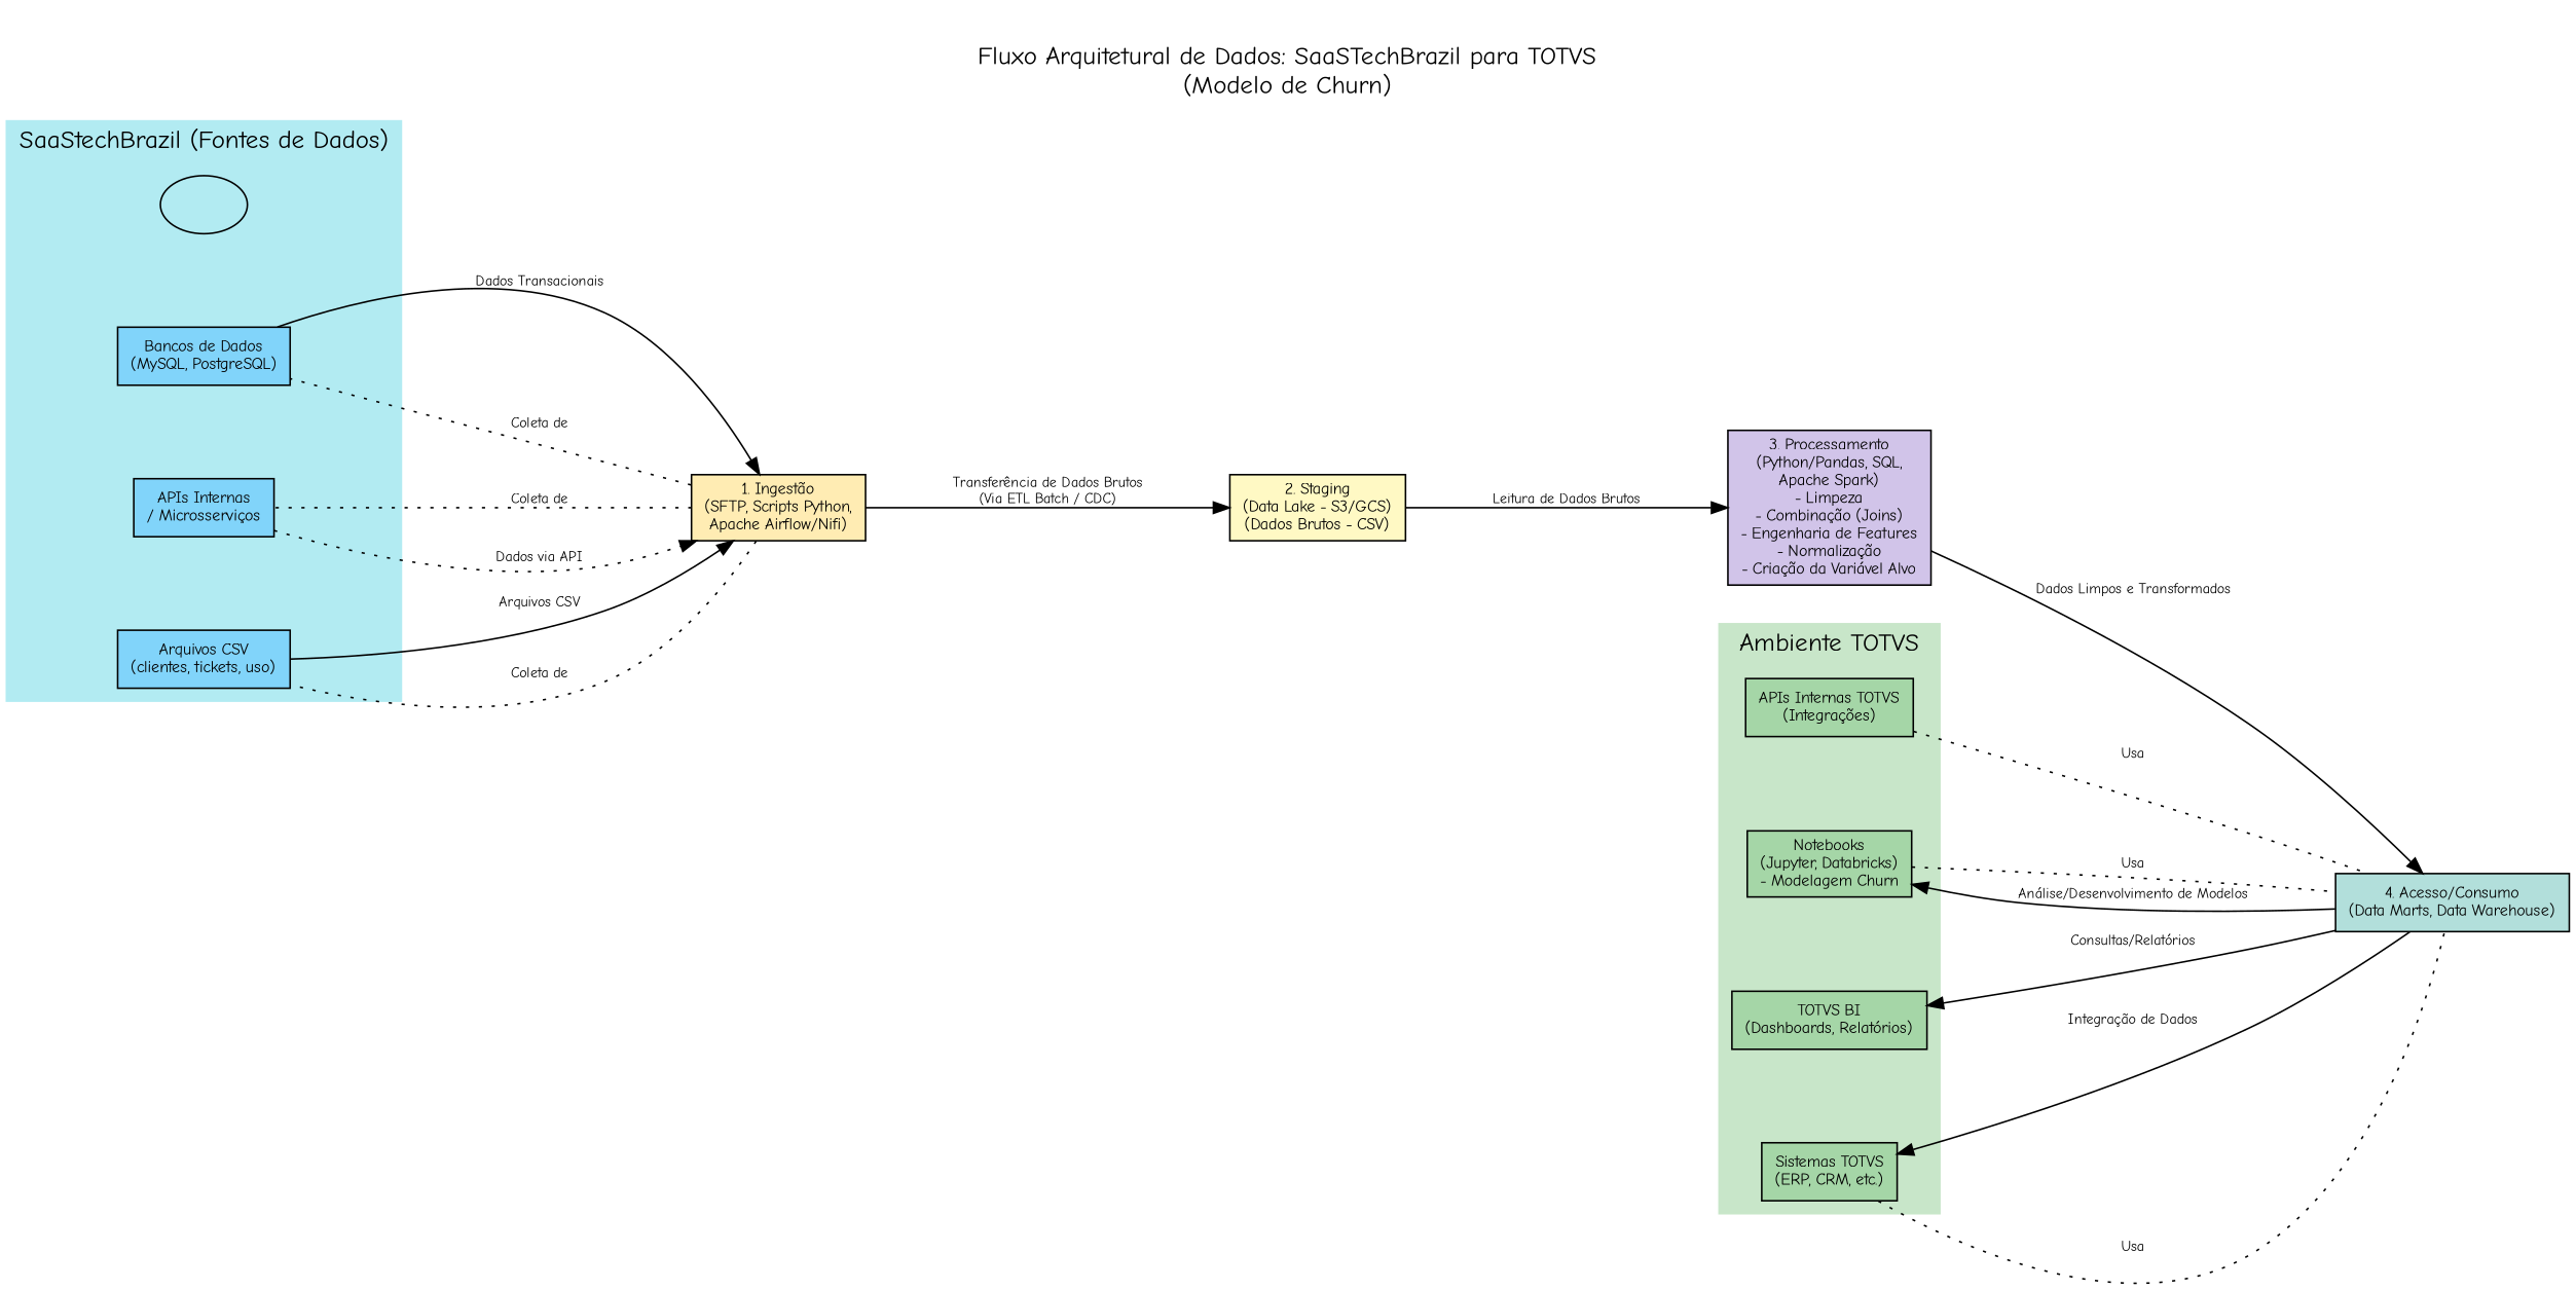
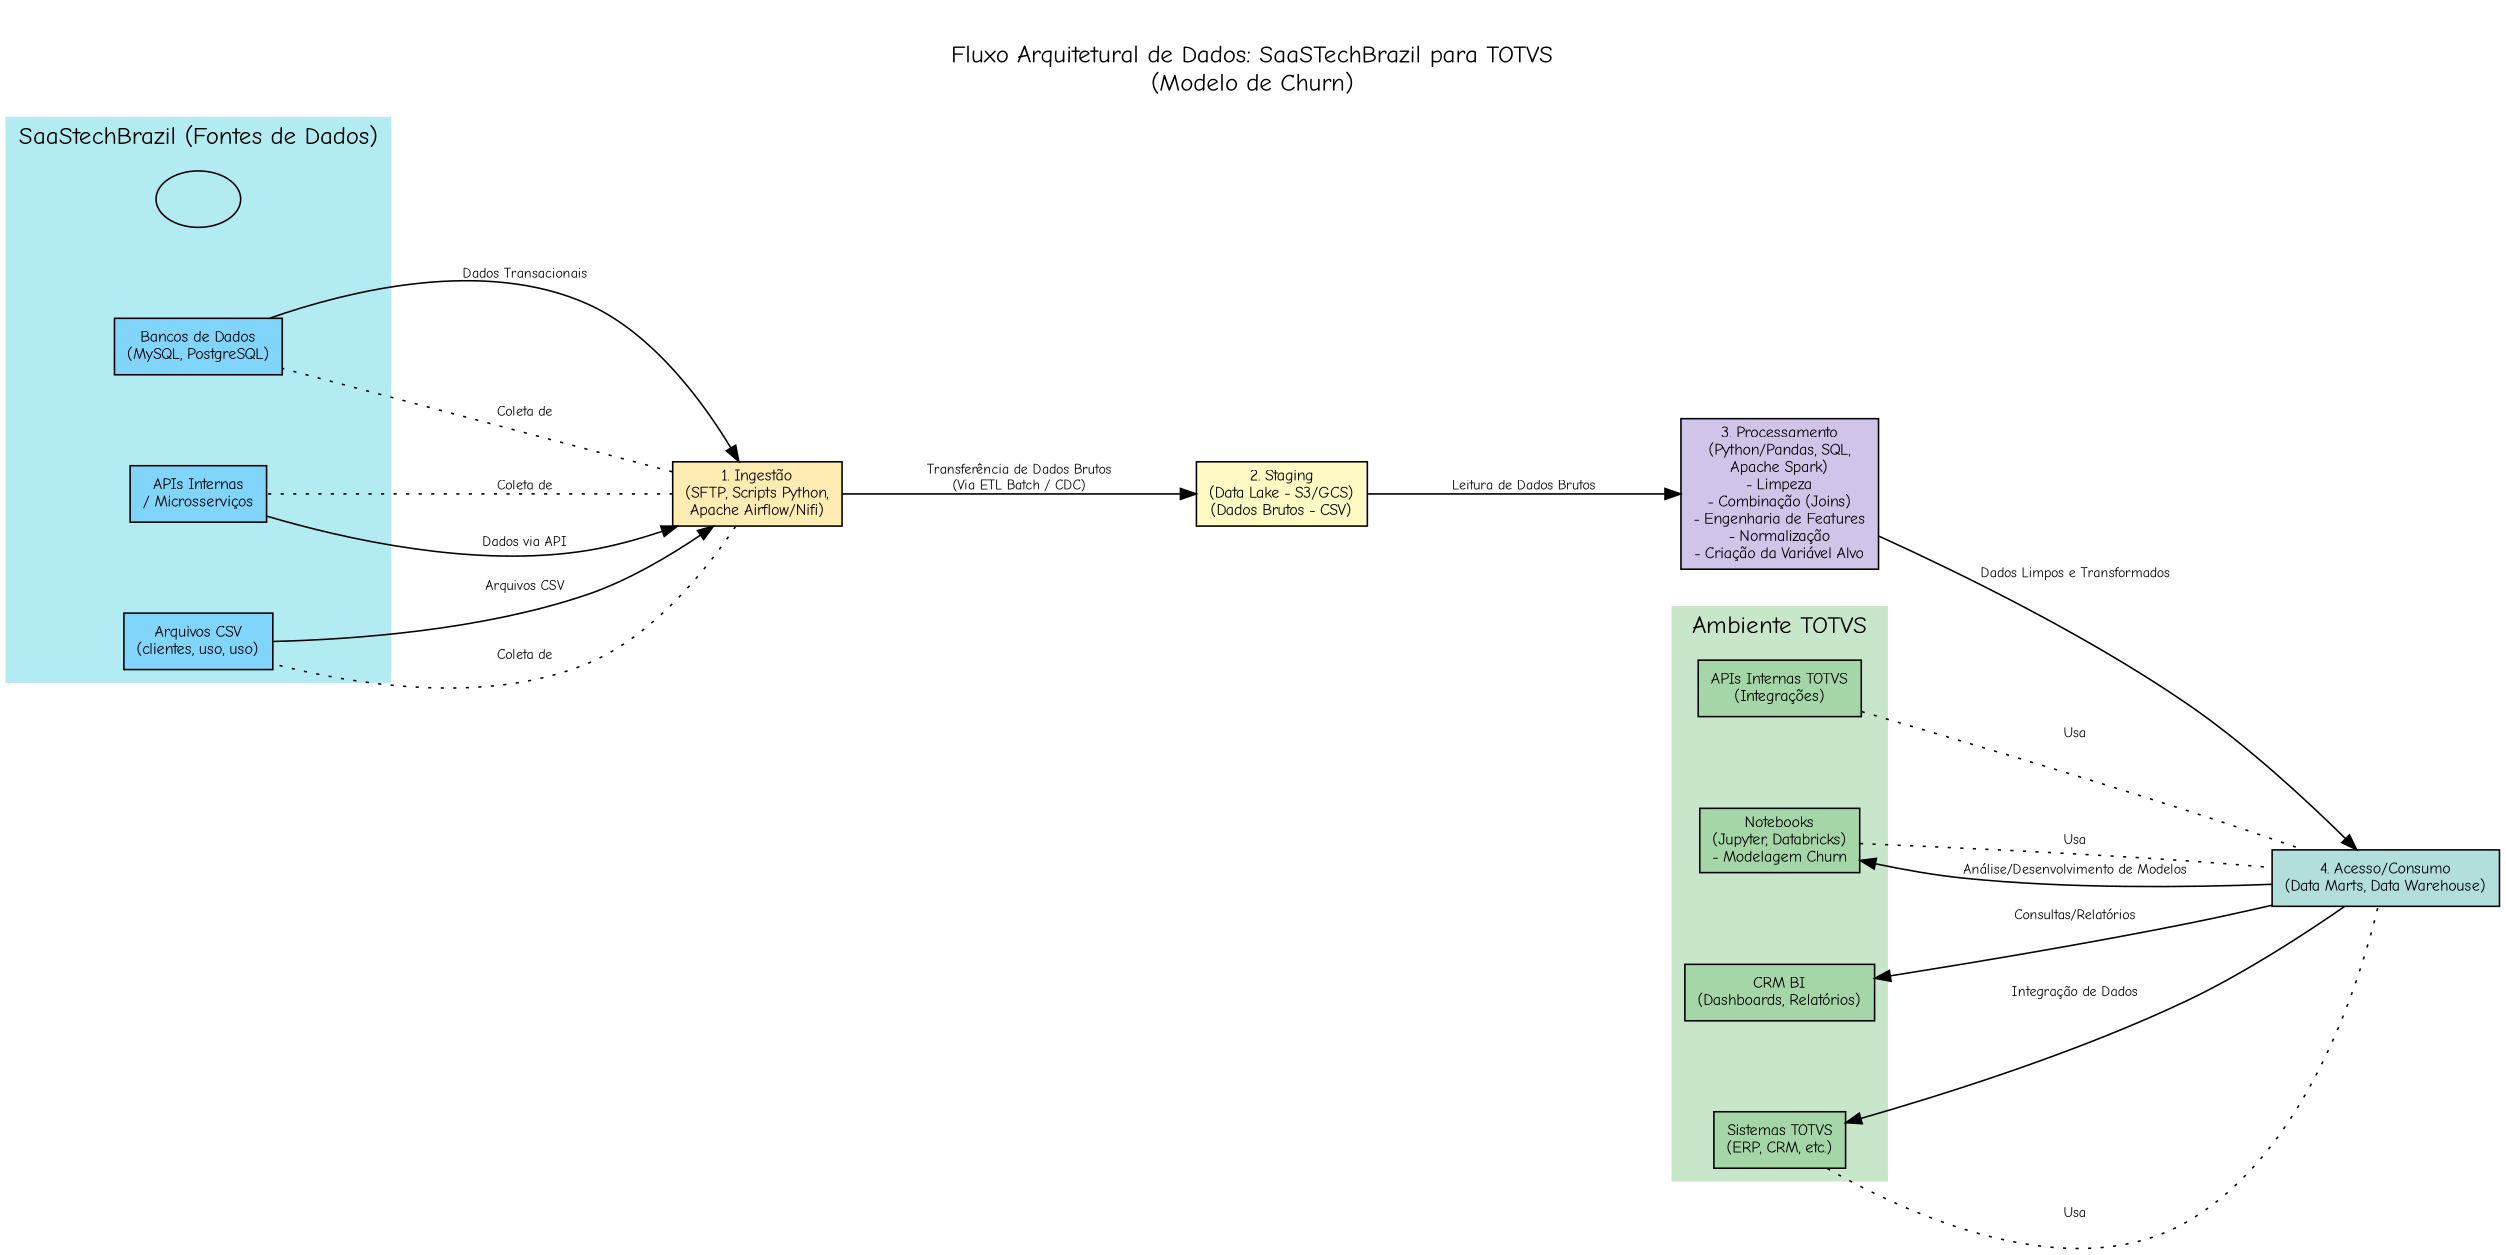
  digraph {
    fontname="Comic Neue"
    fontsize=16
    label="\nFluxo Arquitetural de Dados: SaaSTechBrazil para TOTVS\n(Modelo de Churn)"
    labelloc=t
    nodesep=0.8
    rankdir=LR
    ranksep=1.5
    splines=true
    node [fontname="Comic Neue" fillcolor="#A5D6A7" fontsize=10 shape=box style=filled]
    edge [fontname="Comic Neue" fontsize=9]
    " " [fillcolor="" fontsize="" shape="" style=""]
    n2 [fillcolor="#81D4FA" label="Bancos de Dados\n(MySQL, PostgreSQL)"]
    n3 [fillcolor="#81D4FA" label="APIs Internas\n/ Microsserviços"]
-   n4 [fillcolor="#81D4FA" label="Arquivos CSV\n(clientes, tickets, uso)"]
-   n5 [label="TOTVS BI\n(Dashboards, Relatórios)"]
+   n4 [fillcolor="#81D4FA" label="Arquivos CSV\n(clientes, uso, uso)"]
+   n5 [label="CRM BI\n(Dashboards, Relatórios)"]
    n6 [label="Notebooks\n(Jupyter, Databricks)\n- Modelagem Churn"]
    n7 [label="APIs Internas TOTVS\n(Integrações)"]
    n8 [label="Sistemas TOTVS\n(ERP, CRM, etc.)"]
    n9 [fillcolor="#FFECB3" label="1. Ingestão\n(SFTP, Scripts Python,\nApache Airflow/Nifi)"]
    n10 [fillcolor="#B2DFDB" label="4. Acesso/Consumo\n(Data Marts, Data Warehouse)"]
    n11 [fillcolor="#FFF9C4" label="2. Staging\n(Data Lake - S3/GCS)\n(Dados Brutos - CSV)"]
    n12 [fillcolor="#D1C4E9" label="3. Processamento\n(Python/Pandas, SQL,\nApache Spark)\n- Limpeza\n- Combinação (Joins)\n- Engenharia de Features\n- Normalização\n- Criação da Variável Alvo"]
    subgraph cluster_1 {
      color="#B2EBF2"
      label="SaaStechBrazil (Fontes de Dados)"
      style=filled
      " "
      n2
      n3
      n4
    }
    subgraph cluster_2 {
      color="#C8E6C9"
      label="Ambiente TOTVS"
      style=filled
      n5
      n6
      n7
      n8
    }
    n2 -> n9 [label="Dados Transacionais"]
-   n3 -> n9 [label="Dados via API" style=dotted]
+   n3 -> n9 [label="Dados via API"]
    n4 -> n9 [label="Arquivos CSV"]
    n6 -> n10 [arrowhead=none label=Usa style=dotted]
    n7 -> n10 [arrowhead=none label=Usa style=dotted]
    n8 -> n10 [arrowhead=none label=Usa style=dotted]
    n9 -> n2 [arrowhead=none label="Coleta de" style=dotted]
    n9 -> n3 [arrowhead=none label="Coleta de" style=dotted]
    n9 -> n4 [arrowhead=none label="Coleta de" style=dotted]
    n9 -> n11 [label="Transferência de Dados Brutos\n(Via ETL Batch / CDC)"]
    n10 -> n5 [label="Consultas/Relatórios"]
    n10 -> n6 [label="Análise/Desenvolvimento de Modelos"]
    n10 -> n8 [label="Integração de Dados"]
    n11 -> n12 [label="Leitura de Dados Brutos"]
    n12 -> n10 [label="Dados Limpos e Transformados"]
  }
